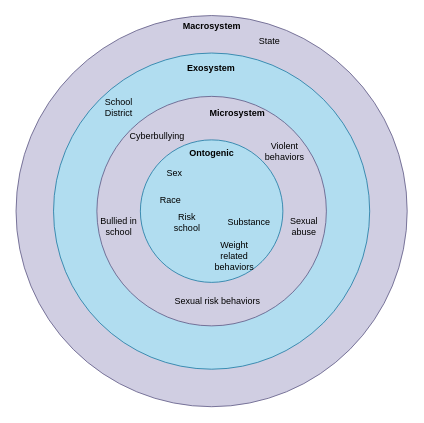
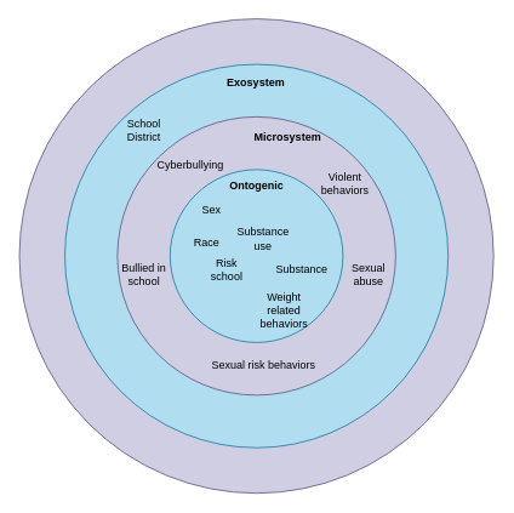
  <mxCell id="0" />
  <mxCell id="1" parent="0" />
  <mxCell id="2" value="" style="ellipse;whiteSpace=wrap;html=1;aspect=fixed;fillColor=#d0cee2;strokeColor=#56517e;" vertex="1" parent="1"><mxGeometry x="20.71" y="20.23" width="521.55" height="521.55" as="geometry" /></mxCell>
  <mxCell id="3" value="" style="ellipse;whiteSpace=wrap;html=1;aspect=fixed;fillColor=#b1ddf0;strokeColor=#10739e;" vertex="1" parent="1"><mxGeometry x="70.71" y="70.22" width="421.56" height="421.56" as="geometry" /></mxCell>
  <mxCell id="4" value="" style="ellipse;whiteSpace=wrap;html=1;aspect=fixed;fillColor=#d0cee2;strokeColor=#56517e;" vertex="1" parent="1"><mxGeometry x="128.49" y="127.99" width="306.01" height="306.01" as="geometry" /></mxCell>
  <mxCell id="5" value="" style="ellipse;whiteSpace=wrap;html=1;aspect=fixed;fillColor=#b1ddf0;strokeColor=#10739e;" vertex="1" parent="1"><mxGeometry x="186.5" y="186" width="190" height="190" as="geometry" /></mxCell>
  <mxCell id="6" value="&lt;b&gt;Ontogenic&lt;/b&gt;" style="text;html=1;strokeColor=none;fillColor=none;align=center;verticalAlign=middle;whiteSpace=wrap;rounded=0;" vertex="1" parent="1"><mxGeometry x="251.5" y="189.13" width="60" height="30" as="geometry" /></mxCell>
  <mxCell id="7" value="&lt;b&gt;Microsystem&lt;/b&gt;" style="text;html=1;strokeColor=none;fillColor=none;align=center;verticalAlign=middle;whiteSpace=wrap;rounded=0;" vertex="1" parent="1"><mxGeometry x="286.49" y="136" width="60" height="30" as="geometry" /></mxCell>
- <mxCell id="8" value="&lt;b&gt;Macrosystem&lt;/b&gt;" style="text;html=1;strokeColor=none;fillColor=none;align=center;verticalAlign=middle;whiteSpace=wrap;rounded=0;" vertex="1" parent="1"><mxGeometry x="251.5" y="20.23" width="60" height="30" as="geometry" /></mxCell>
  <mxCell id="9" value="&lt;b&gt;Exosystem&lt;/b&gt;" style="text;html=1;strokeColor=none;fillColor=none;align=center;verticalAlign=middle;whiteSpace=wrap;rounded=0;" vertex="1" parent="1"><mxGeometry x="251.49" y="76" width="60" height="30" as="geometry" /></mxCell>
  <mxCell id="10" value="Sex&amp;nbsp;" style="text;html=1;strokeColor=none;fillColor=none;align=center;verticalAlign=middle;whiteSpace=wrap;rounded=0;" vertex="1" parent="1"><mxGeometry x="204" y="216" width="60" height="30" as="geometry" /></mxCell>
  <mxCell id="11" value="Race" style="text;html=1;strokeColor=none;fillColor=none;align=center;verticalAlign=middle;whiteSpace=wrap;rounded=0;" vertex="1" parent="1"><mxGeometry x="201.5" y="257.25" width="50" height="20" as="geometry" /></mxCell>
  <mxCell id="12" value="Substance" style="text;html=1;strokeColor=none;fillColor=none;align=center;verticalAlign=middle;whiteSpace=wrap;rounded=0;" vertex="1" parent="1"><mxGeometry x="304" y="286" width="55" height="20" as="geometry" /></mxCell>
+ <mxCell id="13" value="Substance use" style="text;html=1;strokeColor=none;fillColor=none;align=center;verticalAlign=middle;whiteSpace=wrap;rounded=0;" vertex="1" parent="1"><mxGeometry x="259" y="247.25" width="60" height="30" as="geometry" /></mxCell>
  <mxCell id="14" value="Risk school" style="text;html=1;strokeColor=none;fillColor=none;align=center;verticalAlign=middle;whiteSpace=wrap;rounded=0;" vertex="1" parent="1"><mxGeometry x="219" y="281" width="60" height="30" as="geometry" /></mxCell>
  <mxCell id="15" value="Weight related behaviors" style="text;html=1;strokeColor=none;fillColor=none;align=center;verticalAlign=middle;whiteSpace=wrap;rounded=0;" vertex="1" parent="1"><mxGeometry x="281.5" y="326" width="60" height="30" as="geometry" /></mxCell>
  <mxCell id="16" value="Violent behaviors" style="text;html=1;strokeColor=none;fillColor=none;align=center;verticalAlign=middle;whiteSpace=wrap;rounded=0;rotation=0;" vertex="1" parent="1"><mxGeometry x="349" y="186" width="60" height="30" as="geometry" /></mxCell>
  <mxCell id="17" value="Sexual risk behaviors" style="text;html=1;align=center;verticalAlign=middle;resizable=0;points=[];autosize=1;strokeColor=none;fillColor=none;" vertex="1" parent="1"><mxGeometry x="219" y="386" width="140" height="30" as="geometry" /></mxCell>
  <mxCell id="18" value="Sexual abuse" style="text;html=1;strokeColor=none;fillColor=none;align=center;verticalAlign=middle;whiteSpace=wrap;rounded=0;" vertex="1" parent="1"><mxGeometry x="374.5" y="286" width="60" height="30" as="geometry" /></mxCell>
  <mxCell id="19" value="Bullied in school" style="text;html=1;strokeColor=none;fillColor=none;align=center;verticalAlign=middle;whiteSpace=wrap;rounded=0;" vertex="1" parent="1"><mxGeometry x="128.49" y="286" width="60" height="30" as="geometry" /></mxCell>
  <mxCell id="20" value="Cyberbullying" style="text;html=1;strokeColor=none;fillColor=none;align=center;verticalAlign=middle;whiteSpace=wrap;rounded=0;rotation=0;" vertex="1" parent="1"><mxGeometry x="179" y="166" width="60" height="30" as="geometry" /></mxCell>
  <mxCell id="21" value="School District" style="text;html=1;strokeColor=none;fillColor=none;align=center;verticalAlign=middle;whiteSpace=wrap;rounded=0;" vertex="1" parent="1"><mxGeometry x="128" y="128" width="60" height="30" as="geometry" /></mxCell>
- <mxCell id="22" value="State" style="text;html=1;strokeColor=none;fillColor=none;align=center;verticalAlign=middle;whiteSpace=wrap;rounded=0;" vertex="1" parent="1"><mxGeometry x="329" y="40.22" width="60" height="30" as="geometry" /></mxCell>
